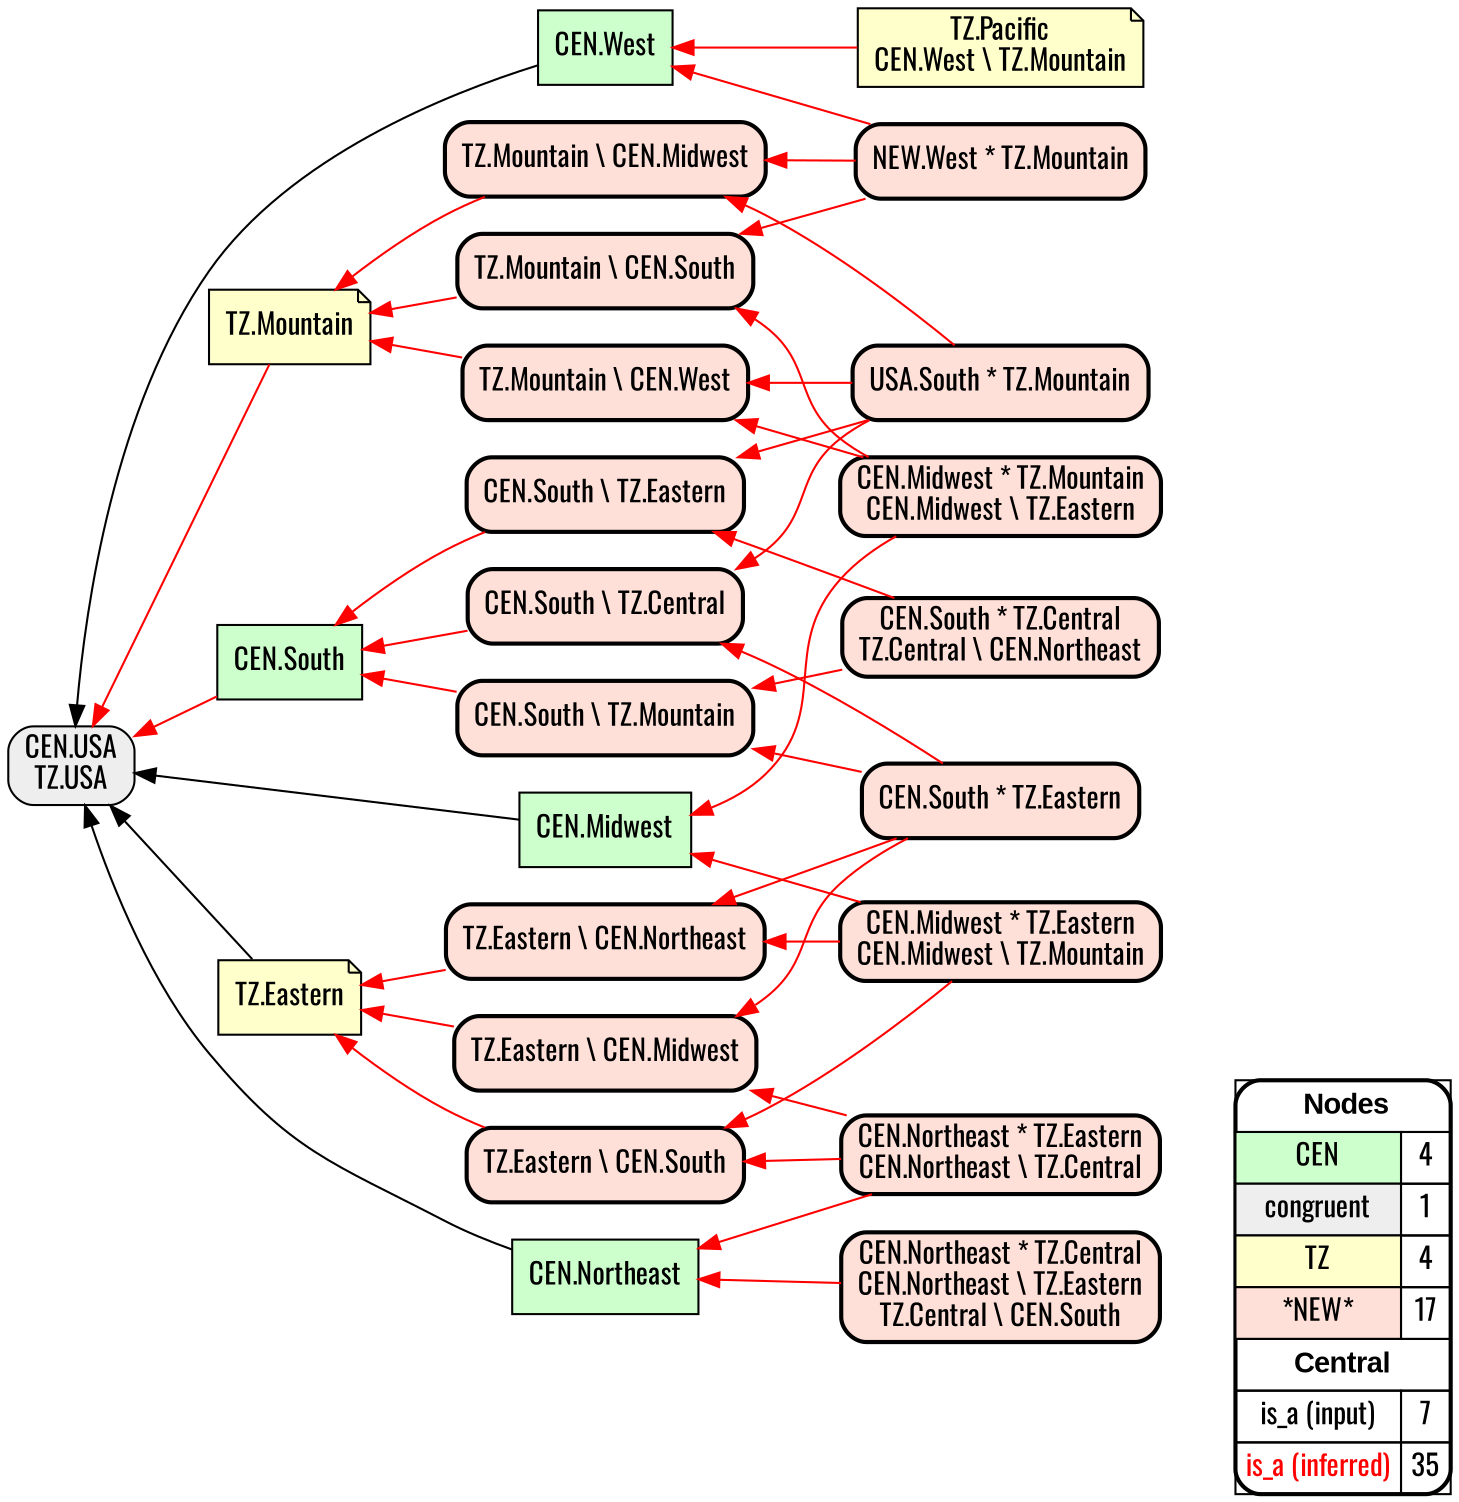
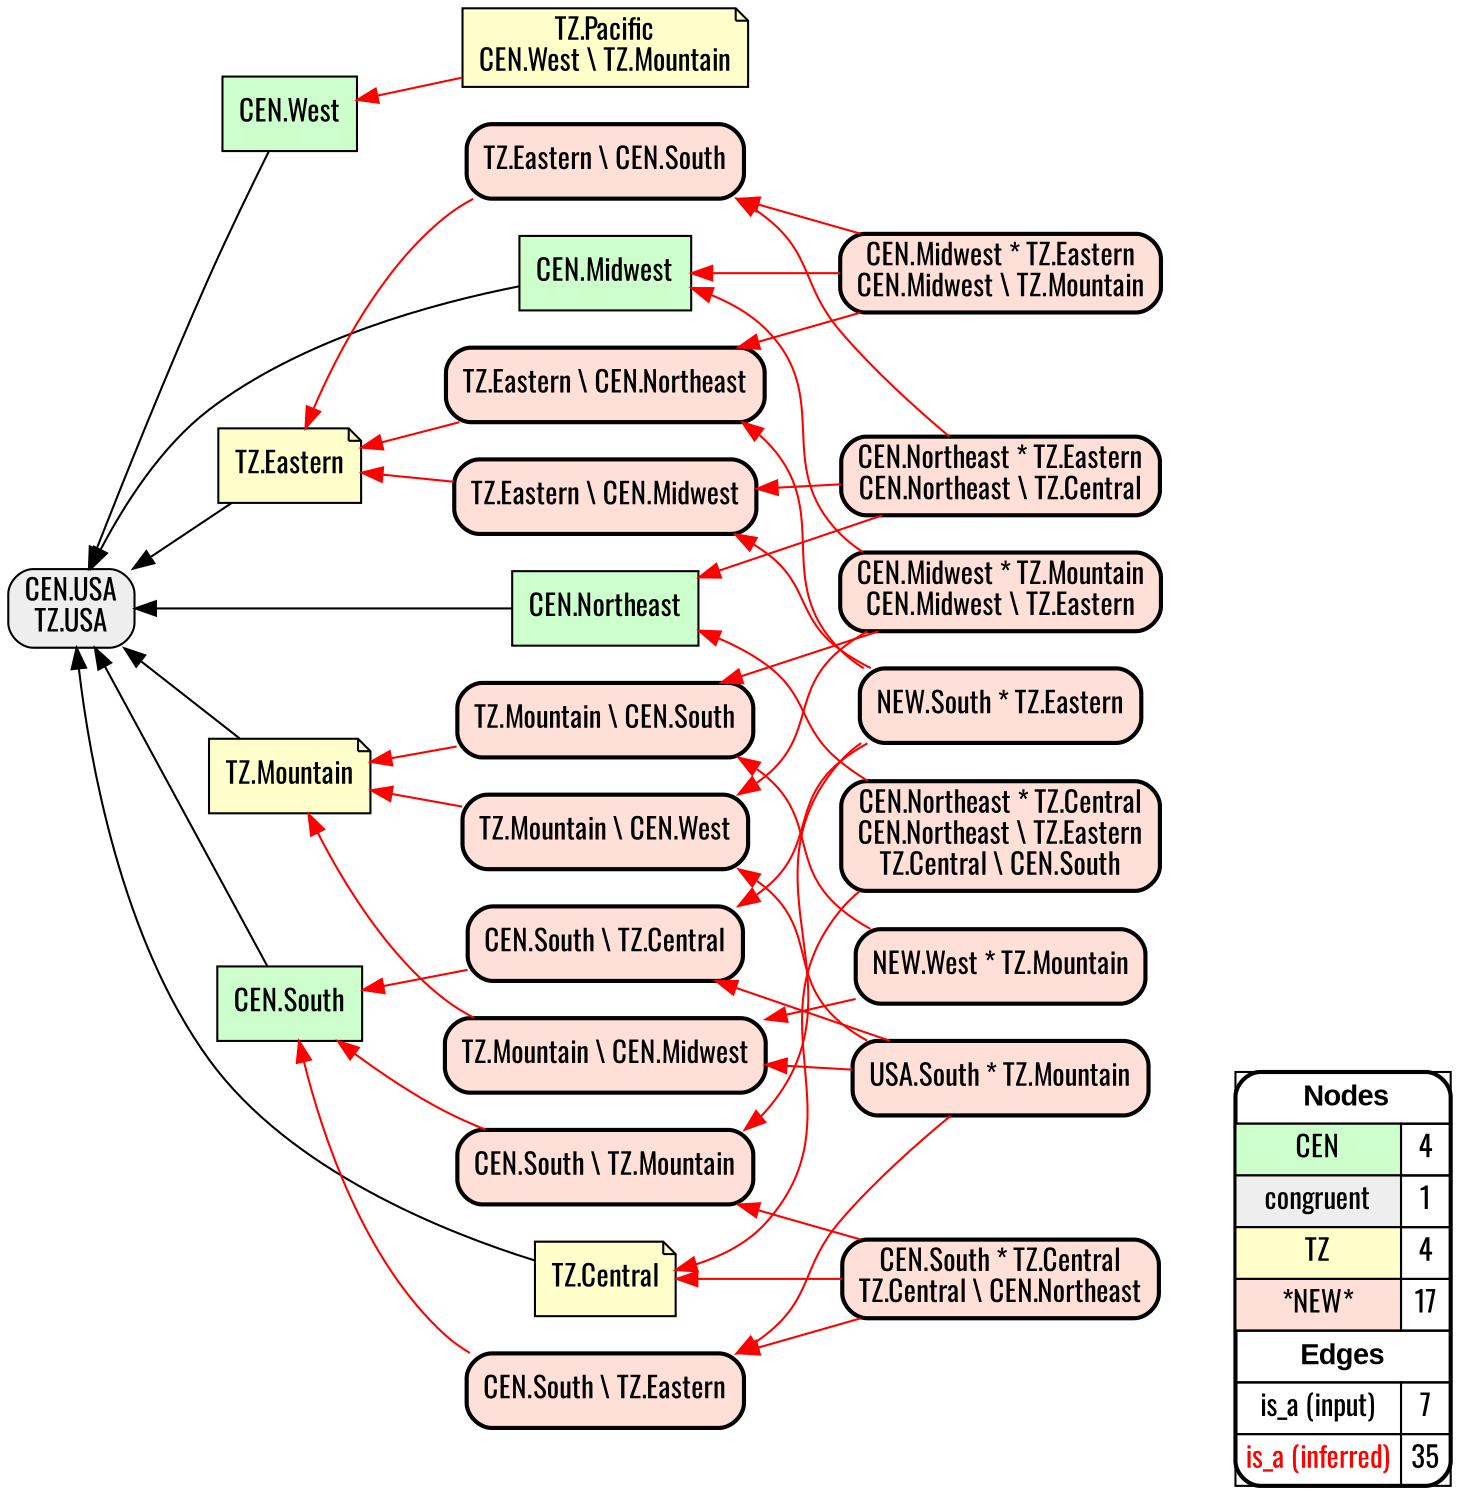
  digraph {
    fontname=Oswald
    rankdir=RL
    node [fillcolor="#FFE0D8" fontname=Oswald shape=box style="filled,rounded,bold"]
    edge [arrowhead=normal color="#FF0000" constraint=true fontname=Oswald penwidth=1 style=solid]
-   n1 [fillcolor=white label=<   <TABLE BORDER="0" CELLBORDER="1" CELLSPACING="0" CELLPADDING="4">  <TR> <TD COLSPAN="2"><font face="Arial Black"> Nodes</font></TD> </TR>  <TR>   <TD bgcolor="#CCFFCC" fontname="helvetica">CEN</TD>   <TD>4</TD>   </TR>  <TR>   <TD bgcolor="#EEEEEE" fontname="helvetica">congruent</TD>   <TD>1</TD>   </TR>  <TR>   <TD bgcolor="#FFFFCC" fontname="helvetica">TZ</TD>   <TD>4</TD>   </TR>  <TR>   <TD bgcolor="#FFE0D8" fontname="helvetica">*NEW*</TD>   <TD>17</TD>   </TR>  <TR> <TD COLSPAN="2"><font face = "Arial Black"> Central </font></TD> </TR>  <TR>   <TD><font color ="#000000">is_a (input)</font></TD><TD>7</TD> </TR> <TR>   <TD><font color ="#FF0000">is_a (inferred)</font></TD><TD>35</TD> </TR> </TABLE>   > margin=0]
+   n1 [fillcolor=white label=<   <TABLE BORDER="0" CELLBORDER="1" CELLSPACING="0" CELLPADDING="4">  <TR> <TD COLSPAN="2"><font face="Arial Black"> Nodes</font></TD> </TR>  <TR>   <TD bgcolor="#CCFFCC" fontname="helvetica">CEN</TD>   <TD>4</TD>   </TR>  <TR>   <TD bgcolor="#EEEEEE" fontname="helvetica">congruent</TD>   <TD>1</TD>   </TR>  <TR>   <TD bgcolor="#FFFFCC" fontname="helvetica">TZ</TD>   <TD>4</TD>   </TR>  <TR>   <TD bgcolor="#FFE0D8" fontname="helvetica">*NEW*</TD>   <TD>17</TD>   </TR>  <TR> <TD COLSPAN="2"><font face = "Arial Black"> Edges </font></TD> </TR>  <TR>   <TD><font color ="#000000">is_a (input)</font></TD><TD>7</TD> </TR> <TR>   <TD><font color ="#FF0000">is_a (inferred)</font></TD><TD>35</TD> </TR> </TABLE>   > margin=0]
    "CEN.Midwest" [fillcolor="#CCFFCC" style=filled]
    "CEN.USA\nTZ.USA" [fillcolor="#EEEEEE" style="filled,rounded"]
    "CEN.West" [fillcolor="#CCFFCC" style=filled]
    "CEN.Northeast" [fillcolor="#CCFFCC" style=filled]
    "CEN.South" [fillcolor="#CCFFCC" style=filled]
    "TZ.Eastern" [fillcolor="#FFFFCC" shape=note style=filled]
    "TZ.Mountain" [fillcolor="#FFFFCC" shape=note style=filled]
    "TZ.Pacific\nCEN.West \\ TZ.Mountain" [fillcolor="#FFFFCC" shape=note style=filled]
+   "TZ.Central" [fillcolor="#FFFFCC" shape=note style=filled]
    "CEN.Northeast * TZ.Eastern\nCEN.Northeast \\ TZ.Central"
    "TZ.Eastern \\ CEN.Midwest"
    "TZ.Eastern \\ CEN.South"
    "CEN.South \\ TZ.Eastern"
    n15 [label="USA.South * TZ.Mountain"]
    "TZ.Mountain \\ CEN.West"
    "TZ.Mountain \\ CEN.Midwest"
    "CEN.South \\ TZ.Central"
    "CEN.Northeast * TZ.Central\nCEN.Northeast \\ TZ.Eastern\nTZ.Central \\ CEN.South"
    "CEN.Midwest * TZ.Mountain\nCEN.Midwest \\ TZ.Eastern"
    "TZ.Mountain \\ CEN.South"
    "CEN.South \\ TZ.Mountain"
-   "CEN.South * TZ.Eastern"
+   "CEN.South * TZ.Eastern" [label="NEW.South * TZ.Eastern"]
    "TZ.Eastern \\ CEN.Northeast"
    n25 [label="NEW.West * TZ.Mountain"]
    "CEN.South * TZ.Central\nTZ.Central \\ CEN.Northeast"
    "CEN.Midwest * TZ.Eastern\nCEN.Midwest \\ TZ.Mountain"
    subgraph sub_1 {
      rank=source
      n1
    }
    "CEN.Midwest" -> "CEN.USA\nTZ.USA" [color="#000000"]
    "CEN.West" -> "CEN.USA\nTZ.USA" [color="#000000"]
    "CEN.Northeast" -> "CEN.USA\nTZ.USA" [color="#000000"]
-   "CEN.South" -> "CEN.USA\nTZ.USA"
+   "CEN.South" -> "CEN.USA\nTZ.USA" [color="#000000"]
    "TZ.Eastern" -> "CEN.USA\nTZ.USA" [color="#000000"]
-   "TZ.Mountain" -> "CEN.USA\nTZ.USA"
+   "TZ.Mountain" -> "CEN.USA\nTZ.USA" [color="#000000"]
    "TZ.Pacific\nCEN.West \\ TZ.Mountain" -> "CEN.West"
+   "TZ.Central" -> "CEN.USA\nTZ.USA" [color="#000000"]
    "CEN.Northeast * TZ.Eastern\nCEN.Northeast \\ TZ.Central" -> "CEN.Northeast"
    "CEN.Northeast * TZ.Eastern\nCEN.Northeast \\ TZ.Central" -> "TZ.Eastern \\ CEN.Midwest"
    "CEN.Northeast * TZ.Eastern\nCEN.Northeast \\ TZ.Central" -> "TZ.Eastern \\ CEN.South"
    "TZ.Eastern \\ CEN.Midwest" -> "TZ.Eastern"
    "TZ.Eastern \\ CEN.South" -> "TZ.Eastern"
    "CEN.South \\ TZ.Eastern" -> "CEN.South"
    n15 -> "CEN.South \\ TZ.Eastern"
    n15 -> "TZ.Mountain \\ CEN.West"
    n15 -> "TZ.Mountain \\ CEN.Midwest"
    n15 -> "CEN.South \\ TZ.Central"
    "TZ.Mountain \\ CEN.West" -> "TZ.Mountain"
    "TZ.Mountain \\ CEN.Midwest" -> "TZ.Mountain"
    "CEN.South \\ TZ.Central" -> "CEN.South"
    "CEN.Northeast * TZ.Central\nCEN.Northeast \\ TZ.Eastern\nTZ.Central \\ CEN.South" -> "CEN.Northeast"
+   "CEN.Northeast * TZ.Central\nCEN.Northeast \\ TZ.Eastern\nTZ.Central \\ CEN.South" -> "TZ.Central"
    "CEN.Midwest * TZ.Mountain\nCEN.Midwest \\ TZ.Eastern" -> "CEN.Midwest"
    "CEN.Midwest * TZ.Mountain\nCEN.Midwest \\ TZ.Eastern" -> "TZ.Mountain \\ CEN.West"
    "CEN.Midwest * TZ.Mountain\nCEN.Midwest \\ TZ.Eastern" -> "TZ.Mountain \\ CEN.South"
    "TZ.Mountain \\ CEN.South" -> "TZ.Mountain"
    "CEN.South \\ TZ.Mountain" -> "CEN.South"
    "CEN.South * TZ.Eastern" -> "TZ.Eastern \\ CEN.Midwest"
    "CEN.South * TZ.Eastern" -> "CEN.South \\ TZ.Central"
    "CEN.South * TZ.Eastern" -> "CEN.South \\ TZ.Mountain"
    "CEN.South * TZ.Eastern" -> "TZ.Eastern \\ CEN.Northeast"
    "TZ.Eastern \\ CEN.Northeast" -> "TZ.Eastern"
-   n25 -> "CEN.West"
    n25 -> "TZ.Mountain \\ CEN.Midwest"
    n25 -> "TZ.Mountain \\ CEN.South"
+   "CEN.South * TZ.Central\nTZ.Central \\ CEN.Northeast" -> "TZ.Central"
    "CEN.South * TZ.Central\nTZ.Central \\ CEN.Northeast" -> "CEN.South \\ TZ.Eastern"
    "CEN.South * TZ.Central\nTZ.Central \\ CEN.Northeast" -> "CEN.South \\ TZ.Mountain"
    "CEN.Midwest * TZ.Eastern\nCEN.Midwest \\ TZ.Mountain" -> "CEN.Midwest"
    "CEN.Midwest * TZ.Eastern\nCEN.Midwest \\ TZ.Mountain" -> "TZ.Eastern \\ CEN.South"
    "CEN.Midwest * TZ.Eastern\nCEN.Midwest \\ TZ.Mountain" -> "TZ.Eastern \\ CEN.Northeast"
  }
